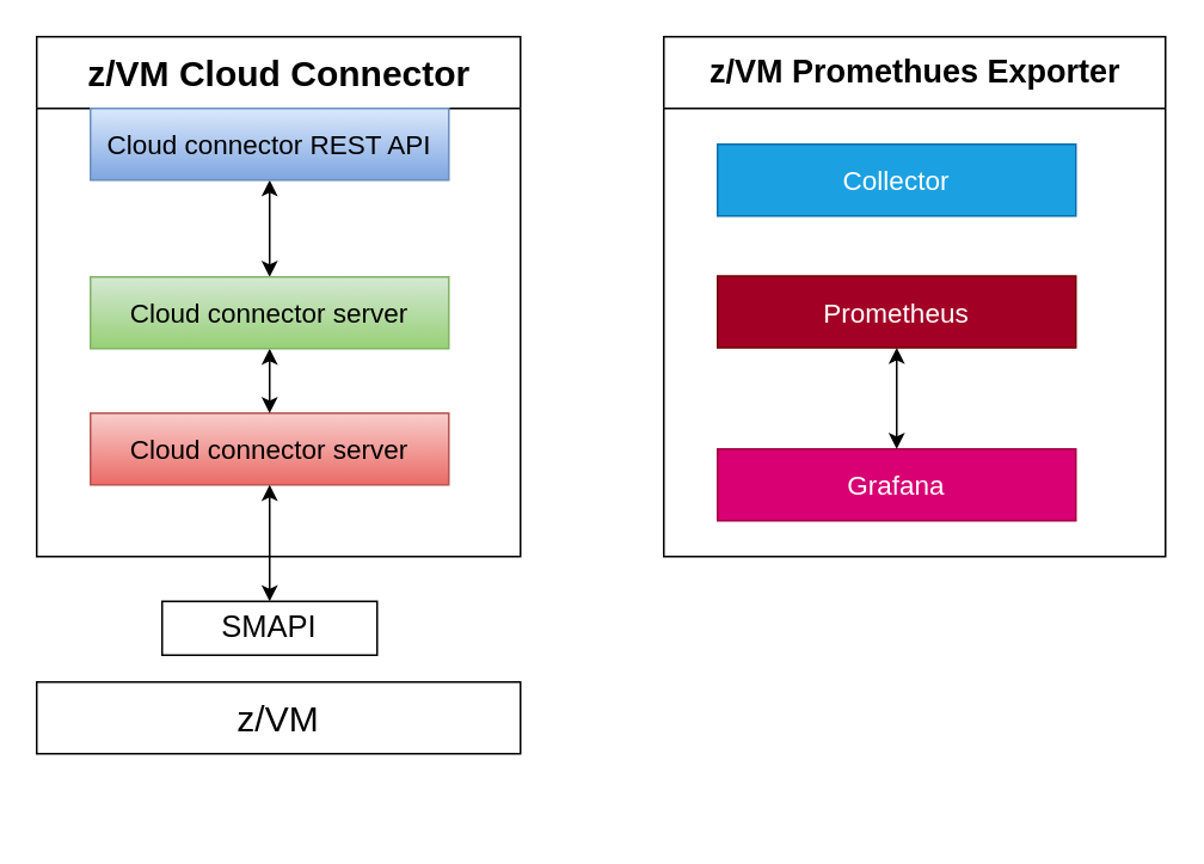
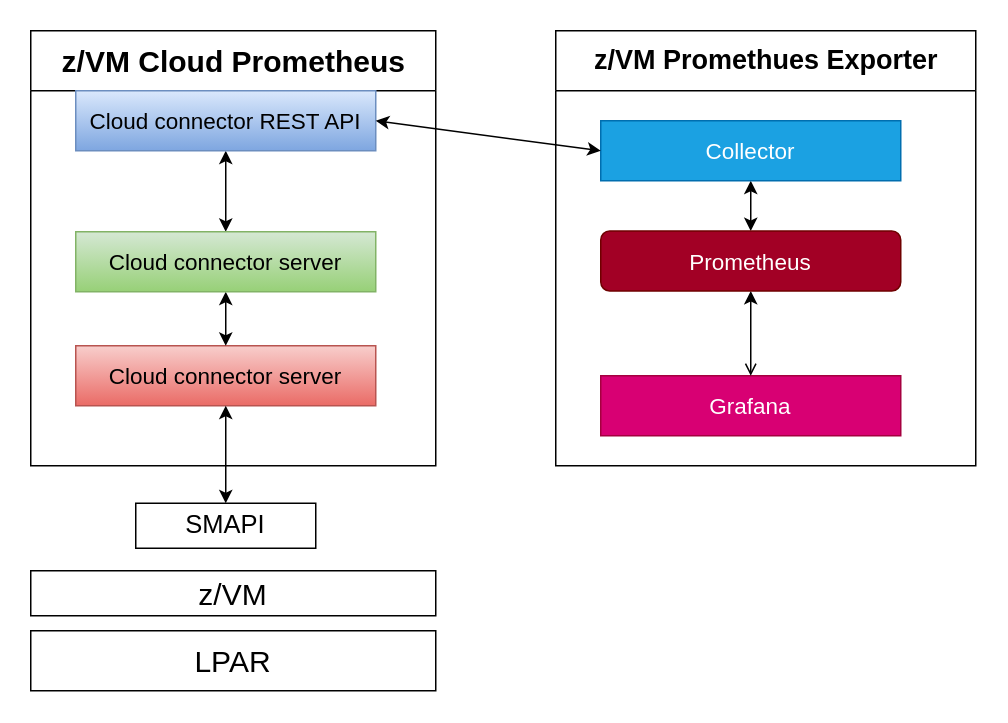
  <mxCell id="0" />
  <mxCell id="1" parent="0" />
- <mxCell id="2" value="&lt;font style=&quot;font-size: 20px&quot;&gt;z/VM Cloud Connector&lt;/font&gt;" style="swimlane;html=1;startSize=40;horizontal=1;containerType=tree;" vertex="1" parent="1"><mxGeometry x="20" y="20" width="270" height="290" as="geometry"><mxRectangle x="110" y="190" width="250" height="30" as="alternateBounds" /></mxGeometry></mxCell>
+ <mxCell id="2" value="&lt;font style=&quot;font-size: 20px&quot;&gt;z/VM Cloud Prometheus&lt;/font&gt;" style="swimlane;html=1;startSize=40;horizontal=1;containerType=tree;" vertex="1" parent="1"><mxGeometry x="20" y="20" width="270" height="290" as="geometry"><mxRectangle x="110" y="190" width="250" height="30" as="alternateBounds" /></mxGeometry></mxCell>
  <mxCell id="3" value="" style="endArrow=classic;startArrow=classic;html=1;fontFamily=Helvetica;fontSize=11;fontColor=#000000;align=center;strokeColor=#000000;edgeStyle=elbowEdgeStyle;elbow=vertical;" edge="1" parent="2" source="4" target="7"><mxGeometry relative="1" as="geometry" /></mxCell>
  <mxCell id="4" value="&lt;font style=&quot;font-size: 15px&quot;&gt;Cloud connector REST API&lt;/font&gt;" style="whiteSpace=wrap;html=1;treeFolding=1;treeMoving=1;newEdgeStyle={&quot;edgeStyle&quot;:&quot;elbowEdgeStyle&quot;,&quot;startArrow&quot;:&quot;none&quot;,&quot;endArrow&quot;:&quot;none&quot;};fillColor=#dae8fc;strokeColor=#6c8ebf;gradientColor=#7ea6e0;" vertex="1" parent="2"><mxGeometry x="30" y="40" width="200" height="40" as="geometry" /></mxCell>
  <mxCell id="5" value="&lt;font style=&quot;font-size: 15px&quot;&gt;Cloud connector server&lt;/font&gt;" style="whiteSpace=wrap;html=1;treeFolding=1;treeMoving=1;newEdgeStyle={&quot;edgeStyle&quot;:&quot;elbowEdgeStyle&quot;,&quot;startArrow&quot;:&quot;none&quot;,&quot;endArrow&quot;:&quot;none&quot;};fillColor=#f8cecc;strokeColor=#b85450;gradientColor=#ea6b66;" vertex="1" parent="2"><mxGeometry x="30" y="210" width="200" height="40" as="geometry" /></mxCell>
  <mxCell id="6" value="" style="endArrow=classic;startArrow=classic;html=1;fontFamily=Helvetica;fontSize=11;fontColor=#000000;align=center;strokeColor=#000000;edgeStyle=elbowEdgeStyle;elbow=vertical;" edge="1" target="5" source="7" parent="2"><mxGeometry relative="1" as="geometry"><mxPoint x="240" y="280" as="sourcePoint" /></mxGeometry></mxCell>
  <mxCell id="7" value="&lt;font style=&quot;font-size: 15px&quot;&gt;Cloud connector server&lt;/font&gt;" style="whiteSpace=wrap;html=1;treeFolding=1;treeMoving=1;newEdgeStyle={&quot;edgeStyle&quot;:&quot;elbowEdgeStyle&quot;,&quot;startArrow&quot;:&quot;none&quot;,&quot;endArrow&quot;:&quot;none&quot;};fillColor=#d5e8d4;strokeColor=#82b366;gradientColor=#97d077;" vertex="1" parent="2"><mxGeometry x="30" y="134" width="200" height="40" as="geometry" /></mxCell>
  <mxCell id="8" value="&lt;font style=&quot;font-size: 18px&quot;&gt;z/VM Promethues Exporter&lt;br&gt;&lt;/font&gt;" style="swimlane;html=1;startSize=40;horizontal=1;containerType=tree;" vertex="1" parent="1"><mxGeometry x="370" y="20" width="280" height="290" as="geometry"><mxRectangle x="110" y="190" width="250" height="30" as="alternateBounds" /></mxGeometry></mxCell>
+ <mxCell id="9" value="" style="endArrow=classic;startArrow=classic;html=1;fontFamily=Helvetica;fontSize=11;fontColor=#000000;align=center;strokeColor=#000000;edgeStyle=elbowEdgeStyle;elbow=vertical;" edge="1" parent="8" source="10" target="13"><mxGeometry relative="1" as="geometry" /></mxCell>
  <mxCell id="10" value="&lt;font style=&quot;font-size: 15px&quot;&gt;Collector&lt;br&gt;&lt;/font&gt;" style="whiteSpace=wrap;html=1;treeFolding=1;treeMoving=1;newEdgeStyle={&quot;edgeStyle&quot;:&quot;elbowEdgeStyle&quot;,&quot;startArrow&quot;:&quot;none&quot;,&quot;endArrow&quot;:&quot;none&quot;};fillColor=#1ba1e2;strokeColor=#006EAF;fontColor=#ffffff;" vertex="1" parent="8"><mxGeometry x="30" y="60" width="200" height="40" as="geometry" /></mxCell>
  <mxCell id="11" value="&lt;font style=&quot;font-size: 15px&quot;&gt;Grafana&lt;br&gt;&lt;/font&gt;" style="whiteSpace=wrap;html=1;treeFolding=1;treeMoving=1;newEdgeStyle={&quot;edgeStyle&quot;:&quot;elbowEdgeStyle&quot;,&quot;startArrow&quot;:&quot;none&quot;,&quot;endArrow&quot;:&quot;none&quot;};fillColor=#d80073;strokeColor=#A50040;fontColor=#ffffff;" vertex="1" parent="8"><mxGeometry x="30" y="230" width="200" height="40" as="geometry" /></mxCell>
- <mxCell id="12" value="" style="endArrow=classic;startArrow=classic;html=1;fontFamily=Helvetica;fontSize=11;fontColor=#000000;align=center;strokeColor=#000000;edgeStyle=elbowEdgeStyle;elbow=vertical;" edge="1" parent="8" source="13" target="11"><mxGeometry relative="1" as="geometry"><mxPoint x="260" y="280" as="sourcePoint" /></mxGeometry></mxCell>
- <mxCell id="13" value="&lt;font style=&quot;font-size: 15px&quot;&gt;Prometheus&lt;br&gt;&lt;/font&gt;" style="whiteSpace=wrap;html=1;treeFolding=1;treeMoving=1;newEdgeStyle={&quot;edgeStyle&quot;:&quot;elbowEdgeStyle&quot;,&quot;startArrow&quot;:&quot;none&quot;,&quot;endArrow&quot;:&quot;none&quot;};fillColor=#a20025;strokeColor=#6F0000;fontColor=#ffffff;" vertex="1" parent="8"><mxGeometry x="30" y="133.5" width="200" height="40" as="geometry" /></mxCell>
- <mxCell id="15" value="&lt;font style=&quot;font-size: 20px&quot;&gt;z/VM&lt;/font&gt;" style="rounded=0;whiteSpace=wrap;html=1;" vertex="1" parent="1"><mxGeometry x="20" y="380" width="270" height="40" as="geometry" /></mxCell>
+ <mxCell id="12" value="" style="endArrow=open;startArrow=classic;html=1;fontFamily=Helvetica;fontSize=11;fontColor=#000000;align=center;strokeColor=#000000;edgeStyle=elbowEdgeStyle;elbow=vertical;" edge="1" parent="8" source="13" target="11"><mxGeometry relative="1" as="geometry"><mxPoint x="260" y="280" as="sourcePoint" /></mxGeometry></mxCell>
+ <mxCell id="13" value="&lt;font style=&quot;font-size: 15px&quot;&gt;Prometheus&lt;br&gt;&lt;/font&gt;" style="whiteSpace=wrap;html=1;treeFolding=1;treeMoving=1;newEdgeStyle={&quot;edgeStyle&quot;:&quot;elbowEdgeStyle&quot;,&quot;startArrow&quot;:&quot;none&quot;,&quot;endArrow&quot;:&quot;none&quot;};fillColor=#a20025;strokeColor=#6F0000;fontColor=#ffffff;rounded=1;" vertex="1" parent="8"><mxGeometry x="30" y="133.5" width="200" height="40" as="geometry" /></mxCell>
+ <mxCell id="14" value="" style="endArrow=classic;startArrow=classic;html=1;exitX=1;exitY=0.5;exitDx=0;exitDy=0;entryX=0;entryY=0.5;entryDx=0;entryDy=0;" edge="1" parent="1" source="4" target="10"><mxGeometry width="50" height="50" relative="1" as="geometry"><mxPoint x="320" y="130" as="sourcePoint" /><mxPoint x="370" y="80" as="targetPoint" /></mxGeometry></mxCell>
+ <mxCell id="15" value="&lt;font style=&quot;font-size: 20px&quot;&gt;z/VM&lt;/font&gt;" style="rounded=0;whiteSpace=wrap;html=1;" vertex="1" parent="1"><mxGeometry x="20" y="380" width="270" height="30" as="geometry" /></mxCell>
+ <mxCell id="16" value="&lt;font style=&quot;font-size: 20px&quot;&gt;LPAR&lt;/font&gt;" style="rounded=0;whiteSpace=wrap;html=1;" vertex="1" parent="1"><mxGeometry x="20" y="420" width="270" height="40" as="geometry" /></mxCell>
  <mxCell id="17" value="&lt;font style=&quot;font-size: 17px&quot;&gt;SMAPI&lt;/font&gt;" style="rounded=0;whiteSpace=wrap;html=1;" vertex="1" parent="1"><mxGeometry x="90" y="335" width="120" height="30" as="geometry" /></mxCell>
  <mxCell id="18" value="" style="endArrow=classic;startArrow=classic;html=1;entryX=0.5;entryY=1;entryDx=0;entryDy=0;exitX=0.5;exitY=0;exitDx=0;exitDy=0;" edge="1" parent="1" source="17" target="5"><mxGeometry width="50" height="50" relative="1" as="geometry"><mxPoint x="320" y="470" as="sourcePoint" /><mxPoint x="370" y="420" as="targetPoint" /></mxGeometry></mxCell>
